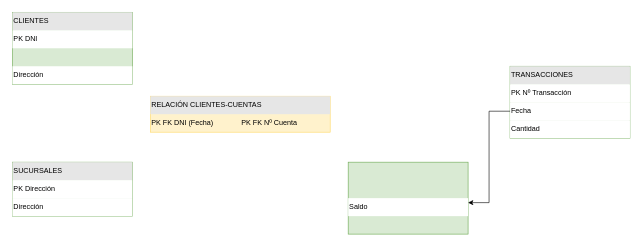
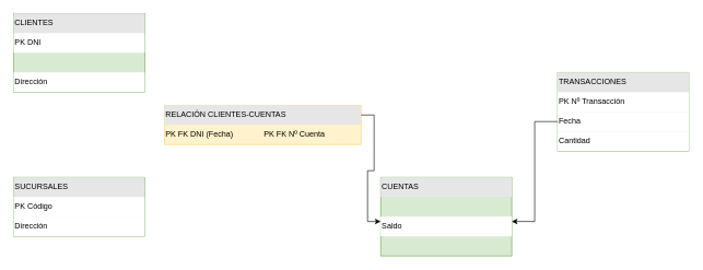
  <mxCell id="0" />
  <mxCell id="1" parent="0" />
  <mxCell id="2" value="" style="shape=rectangle;whiteSpace=wrap;html=1;fillColor=#D9EAD3;strokeColor=#6AA84F;" parent="1" vertex="1"><mxGeometry x="20" y="20" width="200" height="120" as="geometry" /></mxCell>
  <mxCell id="3" value="CLIENTES" style="text;html=1;stroke=none;fillColor=#E6E6E6;" parent="2" vertex="1"><mxGeometry width="200" height="30" as="geometry" /></mxCell>
  <mxCell id="4" value="PK DNI" style="text;html=1;fillColor=#FFFFFF;" parent="2" vertex="1"><mxGeometry y="30" width="200" height="30" as="geometry" /></mxCell>
  <mxCell id="5" value="Dirección" style="text;html=1;fillColor=#FFFFFF;" parent="2" vertex="1"><mxGeometry y="90" width="200" height="30" as="geometry" /></mxCell>
  <mxCell id="6" value="" style="shape=rectangle;whiteSpace=wrap;html=1;fillColor=#D9EAD3;strokeColor=#6AA84F;" parent="1" vertex="1"><mxGeometry x="580" y="270" width="200" height="120" as="geometry" /></mxCell>
+ <mxCell id="7" value="CUENTAS" style="text;html=1;stroke=none;fillColor=#E6E6E6;" parent="6" vertex="1"><mxGeometry width="200" height="30" as="geometry" /></mxCell>
  <mxCell id="8" value="Saldo" style="text;html=1;fillColor=#FFFFFF;" parent="6" vertex="1"><mxGeometry y="60" width="200" height="30" as="geometry" /></mxCell>
  <mxCell id="9" value="" style="shape=rectangle;whiteSpace=wrap;html=1;fillColor=#D9EAD3;strokeColor=#6AA84F;" parent="1" vertex="1"><mxGeometry x="20" y="270" width="200" height="90" as="geometry" /></mxCell>
  <mxCell id="10" value="SUCURSALES" style="text;html=1;stroke=none;fillColor=#E6E6E6;" parent="9" vertex="1"><mxGeometry width="200" height="30" as="geometry" /></mxCell>
- <mxCell id="11" value="PK Dirección" style="text;html=1;fillColor=#FFFFFF;" parent="9" vertex="1"><mxGeometry y="30" width="200" height="30" as="geometry" /></mxCell>
+ <mxCell id="11" value="PK Código" style="text;html=1;fillColor=#FFFFFF;" parent="9" vertex="1"><mxGeometry y="30" width="200" height="30" as="geometry" /></mxCell>
  <mxCell id="12" value="Dirección" style="text;html=1;fillColor=#FFFFFF;" parent="9" vertex="1"><mxGeometry y="60" width="200" height="30" as="geometry" /></mxCell>
  <mxCell id="13" value="" style="shape=rectangle;whiteSpace=wrap;html=1;fillColor=#D9EAD3;strokeColor=#6AA84F;" parent="1" vertex="1"><mxGeometry x="850" y="110" width="200" height="120" as="geometry" /></mxCell>
  <mxCell id="14" value="TRANSACCIONES" style="text;html=1;stroke=none;fillColor=#E6E6E6;" parent="13" vertex="1"><mxGeometry width="200" height="30" as="geometry" /></mxCell>
  <mxCell id="15" value="PK Nº Transacción" style="text;html=1;fillColor=#FFFFFF;" parent="13" vertex="1"><mxGeometry y="30" width="200" height="30" as="geometry" /></mxCell>
  <mxCell id="16" value="Fecha" style="text;html=1;fillColor=#FFFFFF;" parent="13" vertex="1"><mxGeometry y="60" width="200" height="30" as="geometry" /></mxCell>
  <mxCell id="17" value="Cantidad" style="text;html=1;fillColor=#FFFFFF;" parent="13" vertex="1"><mxGeometry y="90" width="200" height="30" as="geometry" /></mxCell>
  <mxCell id="18" value="" style="shape=rectangle;whiteSpace=wrap;html=1;fillColor=#FFF2CC;strokeColor=#FFD966;" parent="1" vertex="1"><mxGeometry x="250" y="160" width="300" height="60" as="geometry" /></mxCell>
  <mxCell id="19" value="RELACIÓN CLIENTES-CUENTAS" style="text;html=1;stroke=none;fillColor=#E6E6E6;" parent="18" vertex="1"><mxGeometry width="300" height="30" as="geometry" /></mxCell>
  <mxCell id="20" value="PK FK DNI (Fecha)" style="text;html=1;" parent="18" vertex="1"><mxGeometry y="30" width="150" height="30" as="geometry" /></mxCell>
  <mxCell id="21" value="PK FK Nº Cuenta" style="text;html=1;" parent="18" vertex="1"><mxGeometry x="150" y="30" width="150" height="30" as="geometry" /></mxCell>
+ <mxCell id="22" style="edgeStyle=orthogonalEdgeStyle;rounded=0;orthogonalLoop=1;jettySize=auto;html=1;entryX=0;entryY=0.25;entryDx=0;entryDy=0;" parent="1" source="19" target="8" edge="1"><mxGeometry relative="1" as="geometry" /></mxCell>
  <mxCell id="23" style="edgeStyle=orthogonalEdgeStyle;rounded=0;orthogonalLoop=1;jettySize=auto;html=1;entryX=1;entryY=0.25;entryDx=0;entryDy=0;" parent="1" source="16" target="8" edge="1"><mxGeometry relative="1" as="geometry"><mxPoint x="820" y="340" as="targetPoint" /></mxGeometry></mxCell>
